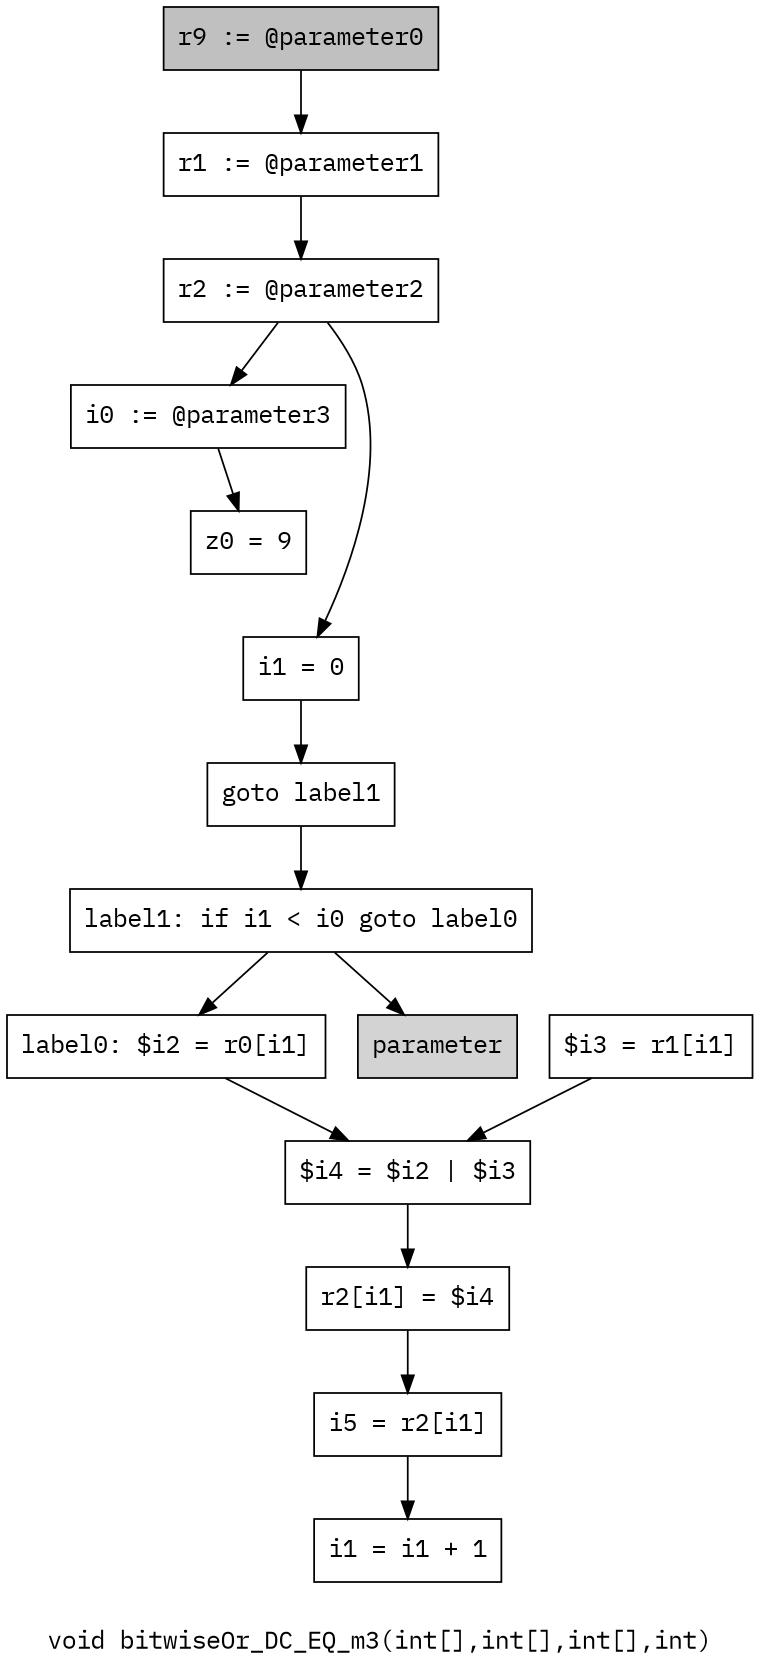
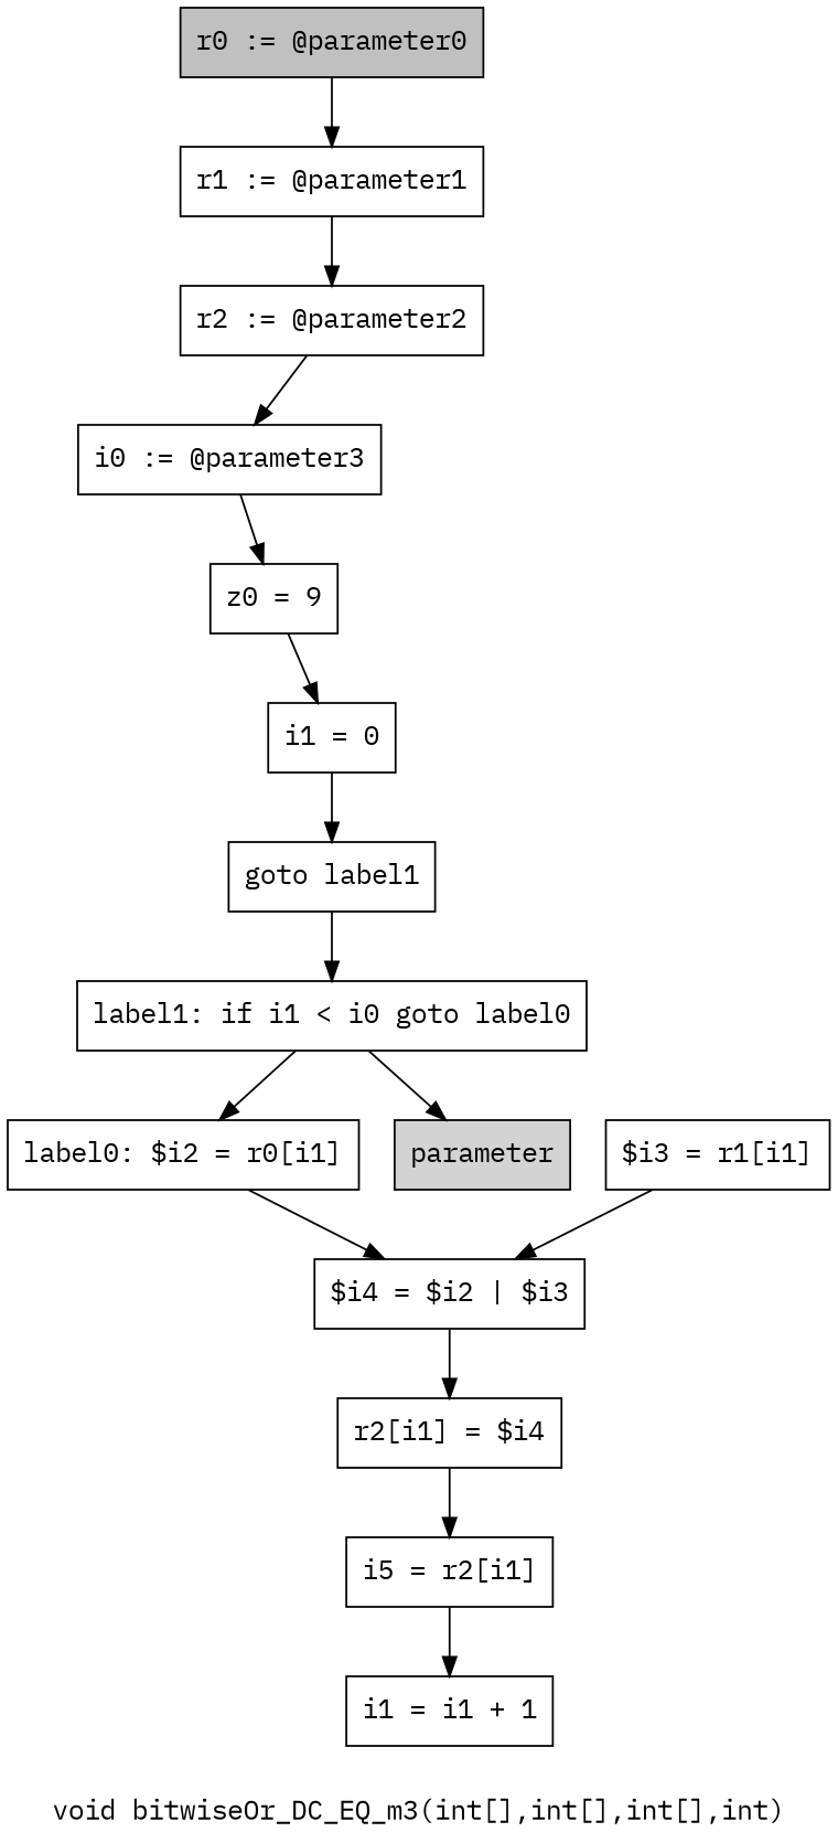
  digraph {
    fontname="IBM Plex Mono"
    label="void bitwiseOr_DC_EQ_m3(int[],int[],int[],int)"
    node [fontname="IBM Plex Mono" shape=box]
    edge [fontname="IBM Plex Mono"]
-   n1 [fillcolor=gray label="r9 := @parameter0" style=filled]
+   n1 [fillcolor=gray label="r0 := @parameter0" style=filled]
    n2 [label="r1 := @parameter1"]
    n3 [label="r2 := @parameter2"]
    n4 [label="i0 := @parameter3"]
    n5 [label="z0 = 9"]
    n6 [label="i1 = 0"]
    n7 [label="goto label1"]
    n8 [label="label1: if i1 < i0 goto label0"]
    n9 [label="label0: $i2 = r0[i1]"]
    n10 [fillcolor=lightgray label=parameter style=filled]
    n11 [label="$i4 = $i2 | $i3"]
    n12 [label="$i3 = r1[i1]"]
    n13 [label="r2[i1] = $i4"]
    n14 [label="i5 = r2[i1]"]
    n15 [label="i1 = i1 + 1"]
    n1 -> n2
    n2 -> n3
    n3 -> n4
    n4 -> n5
-   n3 -> n6
+   n5 -> n6
    n6 -> n7
    n7 -> n8
    n8 -> n9
    n8 -> n10
    n9 -> n11
    n11 -> n13
    n12 -> n11
    n13 -> n14
    n14 -> n15
  }
